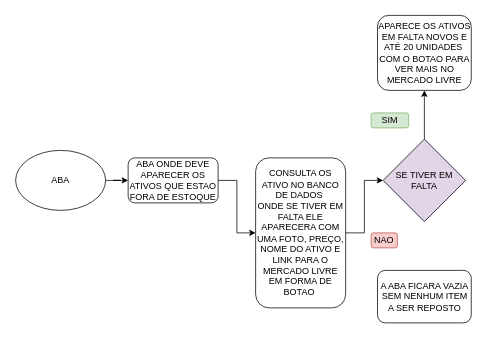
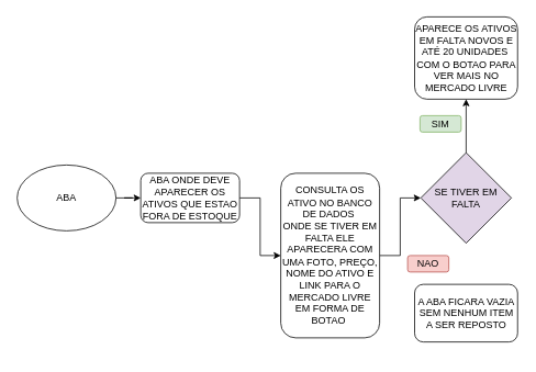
  <mxCell id="0" />
  <mxCell id="1" parent="0" />
  <mxCell id="2" style="edgeStyle=orthogonalEdgeStyle;rounded=0;orthogonalLoop=1;jettySize=auto;html=1;exitX=1;exitY=0.5;exitDx=0;exitDy=0;" edge="1" parent="1" source="13" target="5"><mxGeometry relative="1" as="geometry" /></mxCell>
  <mxCell id="3" value="ABA" style="ellipse;whiteSpace=wrap;html=1;" vertex="1" parent="1"><mxGeometry x="20" y="200" width="120" height="80" as="geometry" /></mxCell>
  <mxCell id="4" style="edgeStyle=orthogonalEdgeStyle;rounded=0;orthogonalLoop=1;jettySize=auto;html=1;exitX=1;exitY=0.5;exitDx=0;exitDy=0;entryX=0;entryY=0.5;entryDx=0;entryDy=0;" edge="1" parent="1" source="5" target="7"><mxGeometry relative="1" as="geometry"><mxPoint x="510" y="240" as="targetPoint" /></mxGeometry></mxCell>
  <mxCell id="5" value="CONSULTA OS ATIVO NO BANCO DE DADOS&amp;nbsp;&lt;div&gt;ONDE SE TIVER EM FALTA ELE APARECERA COM UMA FOTO, PREÇO, NOME DO ATIVO E LINK PARA O MERCADO LIVRE EM FORMA DE BOTAO&amp;nbsp;&lt;/div&gt;" style="rounded=1;whiteSpace=wrap;html=1;" vertex="1" parent="1"><mxGeometry x="340" y="210" width="120" height="200" as="geometry" /></mxCell>
  <mxCell id="6" style="edgeStyle=orthogonalEdgeStyle;rounded=0;orthogonalLoop=1;jettySize=auto;html=1;exitX=0.5;exitY=0;exitDx=0;exitDy=0;entryX=0.5;entryY=1;entryDx=0;entryDy=0;" edge="1" parent="1" source="7" target="10"><mxGeometry relative="1" as="geometry" /></mxCell>
  <mxCell id="7" value="SE TIVER EM FALTA" style="rhombus;whiteSpace=wrap;html=1;fillColor=#e1d5e7;" vertex="1" parent="1"><mxGeometry x="510" y="185" width="110" height="110" as="geometry" /></mxCell>
- <mxCell id="8" value="SIM" style="rounded=1;whiteSpace=wrap;html=1;fillColor=#d5e8d4;strokeColor=#82b366;" vertex="1" parent="1"><mxGeometry x="494" y="150" width="50" height="20" as="geometry" /></mxCell>
- <mxCell id="9" value="NAO" style="rounded=1;whiteSpace=wrap;html=1;fillColor=#f8cecc;strokeColor=#b85450;" vertex="1" parent="1"><mxGeometry x="494" y="310" width="35" height="20" as="geometry" /></mxCell>
+ <mxCell id="8" value="SIM" style="rounded=1;whiteSpace=wrap;html=1;fillColor=#d5e8d4;strokeColor=#82b366;" vertex="1" parent="1"><mxGeometry x="509" y="140" width="50" height="20" as="geometry" /></mxCell>
+ <mxCell id="9" value="NAO" style="rounded=1;whiteSpace=wrap;html=1;fillColor=#f8cecc;strokeColor=#b85450;" vertex="1" parent="1"><mxGeometry x="494" y="310" width="50" height="20" as="geometry" /></mxCell>
  <mxCell id="10" value="APARECE OS ATIVOS EM FALTA NOVOS E ATÉ 20 UNIDADES&amp;nbsp;&lt;div&gt;COM O BOTAO PARA VER MAIS NO MERCADO LIVRE&lt;/div&gt;" style="rounded=1;whiteSpace=wrap;html=1;" vertex="1" parent="1"><mxGeometry x="502.5" y="20" width="125" height="100" as="geometry" /></mxCell>
- <mxCell id="11" value="A ABA FICARA VAZIA SEM NENHUM ITEM A SER REPOSTO" style="rounded=1;whiteSpace=wrap;html=1;" vertex="1" parent="1"><mxGeometry x="502.5" y="360" width="125" height="70" as="geometry" /></mxCell>
+ <mxCell id="11" value="A ABA FICARA VAZIA SEM NENHUM ITEM A SER REPOSTO" style="rounded=1;whiteSpace=wrap;html=1;" vertex="1" parent="1"><mxGeometry x="502.5" y="345" width="125" height="70" as="geometry" /></mxCell>
  <mxCell id="12" value="" style="edgeStyle=orthogonalEdgeStyle;rounded=0;orthogonalLoop=1;jettySize=auto;html=1;exitX=1;exitY=0.5;exitDx=0;exitDy=0;" edge="1" parent="1" source="3" target="13"><mxGeometry relative="1" as="geometry"><mxPoint x="140" y="240" as="sourcePoint" /><mxPoint x="340" y="310" as="targetPoint" /></mxGeometry></mxCell>
  <mxCell id="13" value="ABA ONDE DEVE APARECER OS ATIVOS QUE ESTAO FORA DE ESTOQUE" style="rounded=1;whiteSpace=wrap;html=1;" vertex="1" parent="1"><mxGeometry x="170" y="210" width="120" height="60" as="geometry" /></mxCell>
